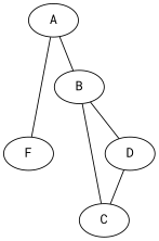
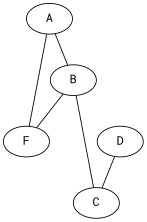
  graph {
    fontname="Roboto Mono"
    node [fontname="Roboto Mono"]
    edge [fontname="Roboto Mono"]
    n1 [label=A]
    n2 [label=B]
    n3 [label=F]
    n4 [label=C]
    n5 [label=D]
    n1 -- n2
    n1 -- n3
    n2 -- n4
-   n2 -- n5
+   n2 -- n3
    n5 -- n4
  }
